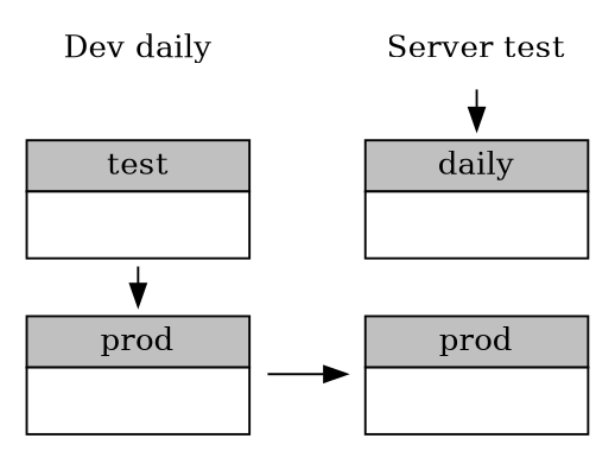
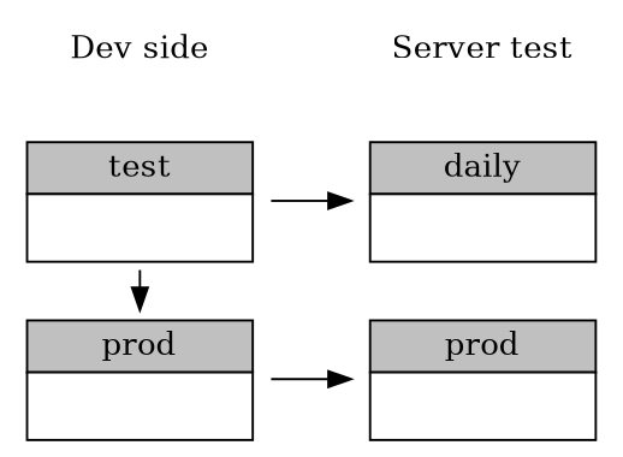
  digraph {
    rankdir=LR
    node [shape=none]
    n1 [label=<<table border="0" cellborder="1" cellspacing="0" cellpadding="3">                   <tr><td bgcolor="grey">prod</td></tr>                   <tr><td bgcolor="white" width="100" height="30"></td></tr>                 </table>>]
    n2 [label=<<table border="0" cellborder="1" cellspacing="0" cellpadding="3">                   <tr><td bgcolor="grey">test</td></tr>                   <tr><td bgcolor="white" width="100" height="30"></td></tr>                 </table>>]
-   "Dev side" [label="Dev daily"]
+   "Dev side"
    n4 [label=<<table border="0" cellborder="1" cellspacing="0" cellpadding="3">                   <tr><td bgcolor="grey">prod</td></tr>                   <tr><td bgcolor="white" width="100" height="30"></td></tr>                 </table>>]
    n5 [label=<<table border="0" cellborder="1" cellspacing="0" cellpadding="3">                   <tr><td bgcolor="grey">daily</td></tr>                   <tr><td bgcolor="white" width="100" height="30"></td></tr>                 </table>>]
    n6 [label="Server test"]
    subgraph sub_1 {
      rank=same
      n1
      n2
      "Dev side"
    }
    subgraph sub_2 {
      rank=same
      n4
      n5
      n6
    }
    subgraph sub_3 {
      label="Dev side"
      n1
      n2
    }
    subgraph sub_4 {
      label="Server side"
      n4
      n5
    }
    n1 -> n4
    n2 -> n1
-   n6 -> n5
+   n2 -> n5
  }
